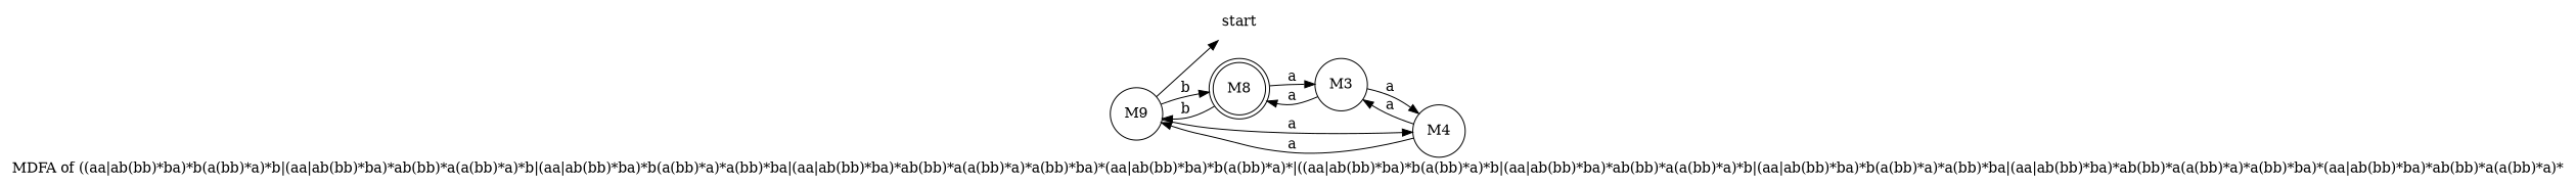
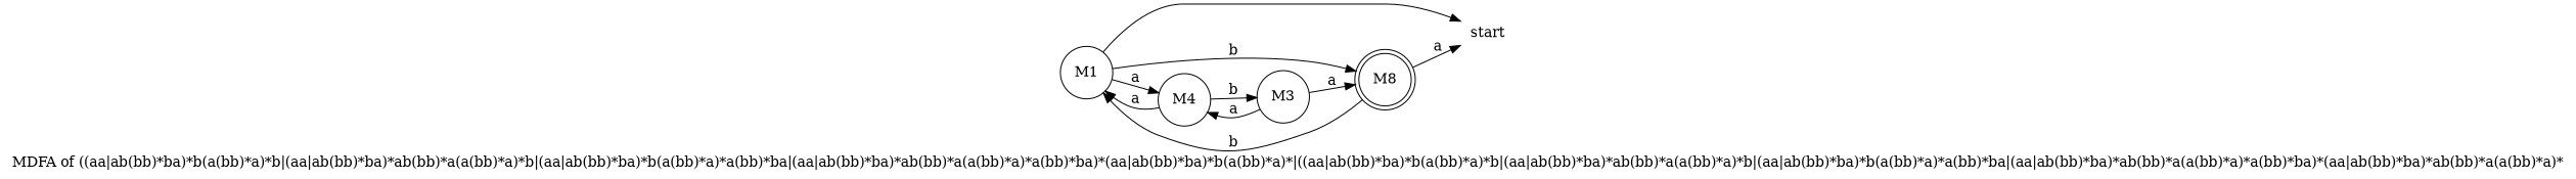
  digraph {
    label="MDFA of ((aa|ab(bb)*ba)*b(a(bb)*a)*b|(aa|ab(bb)*ba)*ab(bb)*a(a(bb)*a)*b|(aa|ab(bb)*ba)*b(a(bb)*a)*a(bb)*ba|(aa|ab(bb)*ba)*ab(bb)*a(a(bb)*a)*a(bb)*ba)*(aa|ab(bb)*ba)*b(a(bb)*a)*|((aa|ab(bb)*ba)*b(a(bb)*a)*b|(aa|ab(bb)*ba)*ab(bb)*a(a(bb)*a)*b|(aa|ab(bb)*ba)*b(a(bb)*a)*a(bb)*ba|(aa|ab(bb)*ba)*ab(bb)*a(a(bb)*a)*a(bb)*ba)*(aa|ab(bb)*ba)*ab(bb)*a(a(bb)*a)*"
    rankdir=LR
    node [shape=circle]
    start [shape=none]
-   n2 [label=M9]
+   n2 [label=M1]
    n3 [label=M8 shape=doublecircle]
    n4 [label=M4]
    n5 [label=M3]
    n2 -> start
    n2 -> n3 [label=b]
    n2 -> n4 [label=a]
    n3 -> n2 [label=b]
-   n3 -> n5 [label=a]
+   n3 -> start [label=a]
    n4 -> n2 [label=a]
-   n4 -> n5 [label=a]
+   n4 -> n5 [label=b]
    n5 -> n3 [label=a]
    n5 -> n4 [label=a]
  }
